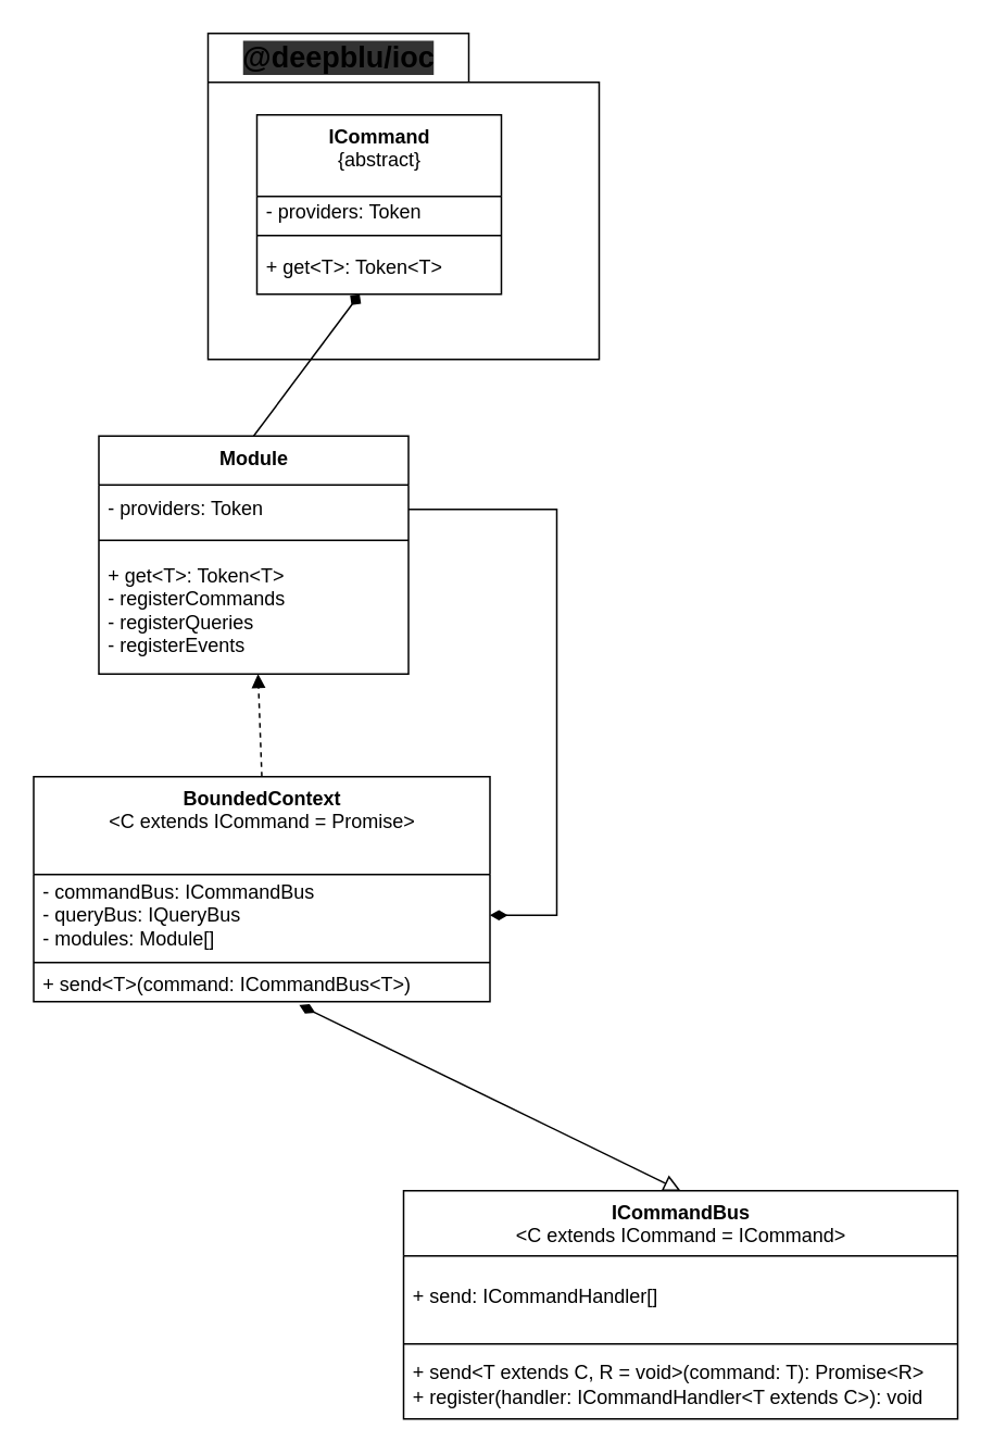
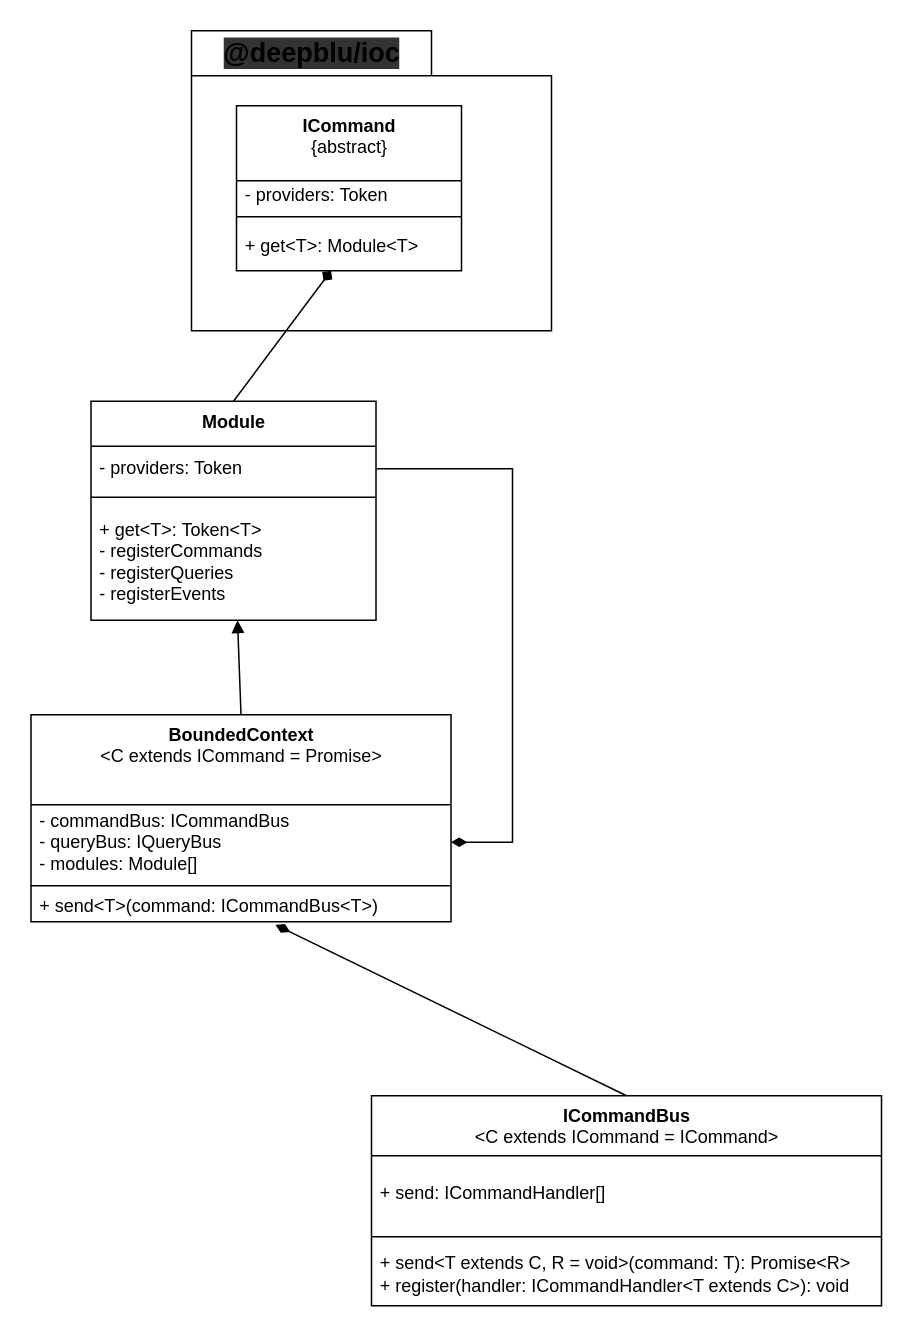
  <mxCell id="0" />
  <mxCell id="1" parent="0" />
  <mxCell id="2" value="Classes" parent="0" />
  <mxCell id="3" value="@deepblu/ioc" style="shape=folder;fontStyle=1;tabWidth=160;tabHeight=30;tabPosition=left;html=1;boundedLbl=1;labelInHeader=1;container=1;collapsible=0;recursiveResize=0;labelBackgroundColor=#333333;fontSize=18;" vertex="1" parent="2"><mxGeometry x="127" y="20" width="240" height="200" as="geometry" /></mxCell>
  <mxCell id="4" value="&lt;b&gt;ICommand&lt;/b&gt;&lt;br&gt;{abstract}" style="swimlane;fontStyle=0;align=center;verticalAlign=top;childLayout=stackLayout;horizontal=1;startSize=50;horizontalStack=0;resizeParent=1;resizeParentMax=0;resizeLast=0;collapsible=0;marginBottom=0;html=1;rounded=0;" vertex="1" parent="3"><mxGeometry x="30" y="50" width="150" height="110" as="geometry" /></mxCell>
  <mxCell id="5" value="- providers: Token" style="text;html=1;strokeColor=none;fillColor=none;align=left;verticalAlign=middle;spacingLeft=4;spacingRight=4;overflow=hidden;rotatable=0;points=[[0,0.5],[1,0.5]];portConstraint=eastwest;rounded=0;" vertex="1" parent="4"><mxGeometry y="50" width="150" height="20" as="geometry" /></mxCell>
  <mxCell id="6" value="" style="line;strokeWidth=1;fillColor=none;align=left;verticalAlign=middle;spacingTop=-1;spacingLeft=3;spacingRight=3;rotatable=0;labelPosition=right;points=[];portConstraint=eastwest;rounded=0;" vertex="1" parent="4"><mxGeometry y="70" width="150" height="8" as="geometry" /></mxCell>
- <mxCell id="7" value="+ get&amp;lt;T&amp;gt;: Token&amp;lt;T&amp;gt;" style="text;html=1;strokeColor=none;fillColor=none;align=left;verticalAlign=middle;spacingLeft=4;spacingRight=4;overflow=hidden;rotatable=0;points=[[0,0.5],[1,0.5]];portConstraint=eastwest;rounded=0;" vertex="1" parent="4"><mxGeometry y="78" width="150" height="32" as="geometry" /></mxCell>
+ <mxCell id="7" value="+ get&amp;lt;T&amp;gt;: Module&amp;lt;T&amp;gt;" style="text;html=1;strokeColor=none;fillColor=none;align=left;verticalAlign=middle;spacingLeft=4;spacingRight=4;overflow=hidden;rotatable=0;points=[[0,0.5],[1,0.5]];portConstraint=eastwest;rounded=0;" vertex="1" parent="4"><mxGeometry y="78" width="150" height="32" as="geometry" /></mxCell>
  <mxCell id="8" value="&lt;b&gt;Module&lt;/b&gt;" style="swimlane;fontStyle=0;align=center;verticalAlign=top;childLayout=stackLayout;horizontal=1;startSize=30;horizontalStack=0;resizeParent=1;resizeParentMax=0;resizeLast=0;collapsible=0;marginBottom=0;html=1;rounded=0;" vertex="1" parent="2"><mxGeometry x="60" y="267" width="190" height="146" as="geometry" /></mxCell>
  <mxCell id="9" value="- providers: Token" style="text;html=1;strokeColor=none;fillColor=none;align=left;verticalAlign=middle;spacingLeft=4;spacingRight=4;overflow=hidden;rotatable=0;points=[[0,0.5],[1,0.5]];portConstraint=eastwest;rounded=0;" vertex="1" parent="8"><mxGeometry y="30" width="190" height="30" as="geometry" /></mxCell>
  <mxCell id="10" value="" style="line;strokeWidth=1;fillColor=none;align=left;verticalAlign=middle;spacingTop=-1;spacingLeft=3;spacingRight=3;rotatable=0;labelPosition=right;points=[];portConstraint=eastwest;rounded=0;" vertex="1" parent="8"><mxGeometry y="60" width="190" height="8" as="geometry" /></mxCell>
  <mxCell id="11" value="+ get&amp;lt;T&amp;gt;: Token&amp;lt;T&amp;gt;&lt;br&gt;- registerCommands&lt;br&gt;- registerQueries&lt;br&gt;- registerEvents" style="text;html=1;strokeColor=none;fillColor=none;align=left;verticalAlign=middle;spacingLeft=4;spacingRight=4;overflow=hidden;rotatable=0;points=[[0,0.5],[1,0.5]];portConstraint=eastwest;rounded=0;" vertex="1" parent="8"><mxGeometry y="68" width="190" height="78" as="geometry" /></mxCell>
  <mxCell id="12" value="" style="html=1;verticalAlign=bottom;labelBackgroundColor=none;endArrow=diamond;endFill=1;exitX=0.5;exitY=0;exitDx=0;exitDy=0;rounded=0;" edge="1" parent="2" source="8" target="7"><mxGeometry width="160" relative="1" as="geometry"><mxPoint x="417" y="620" as="sourcePoint" /><mxPoint x="577" y="620" as="targetPoint" /></mxGeometry></mxCell>
  <mxCell id="13" value="&lt;b&gt;BoundedContext&lt;br&gt;&lt;/b&gt;&amp;lt;C extends ICommand = Promise&amp;gt;&lt;b&gt;&lt;br&gt;&lt;/b&gt;" style="swimlane;fontStyle=0;align=center;verticalAlign=top;childLayout=stackLayout;horizontal=1;startSize=60;horizontalStack=0;resizeParent=1;resizeParentMax=0;resizeLast=0;collapsible=0;marginBottom=0;html=1;rounded=0;" vertex="1" parent="2"><mxGeometry x="20" y="476" width="280" height="138" as="geometry" /></mxCell>
  <mxCell id="14" value="- commandBus: ICommandBus&lt;br&gt;- queryBus: IQueryBus&lt;br&gt;- modules: Module[]" style="text;html=1;strokeColor=none;fillColor=none;align=left;verticalAlign=middle;spacingLeft=4;spacingRight=4;overflow=hidden;rotatable=0;points=[[0,0.5],[1,0.5]];portConstraint=eastwest;rounded=0;" vertex="1" parent="13"><mxGeometry y="60" width="280" height="50" as="geometry" /></mxCell>
  <mxCell id="15" value="" style="line;strokeWidth=1;fillColor=none;align=left;verticalAlign=middle;spacingTop=-1;spacingLeft=3;spacingRight=3;rotatable=0;labelPosition=right;points=[];portConstraint=eastwest;rounded=0;" vertex="1" parent="13"><mxGeometry y="110" width="280" height="8" as="geometry" /></mxCell>
  <mxCell id="16" value="+ send&amp;lt;T&amp;gt;(command: ICommandBus&amp;lt;T&amp;gt;)" style="text;html=1;strokeColor=none;fillColor=none;align=left;verticalAlign=middle;spacingLeft=4;spacingRight=4;overflow=hidden;rotatable=0;points=[[0,0.5],[1,0.5]];portConstraint=eastwest;rounded=0;" vertex="1" parent="13"><mxGeometry y="118" width="280" height="20" as="geometry" /></mxCell>
  <mxCell id="17" value="" style="endArrow=none;startArrow=diamondThin;endFill=0;startFill=1;html=1;verticalAlign=bottom;labelBackgroundColor=none;strokeWidth=1;startSize=8;endSize=8;entryX=1;entryY=0.5;entryDx=0;entryDy=0;rounded=0;exitX=1;exitY=0.5;exitDx=0;exitDy=0;" edge="1" parent="2" source="14" target="9"><mxGeometry width="160" relative="1" as="geometry"><mxPoint x="107" y="440" as="sourcePoint" /><mxPoint x="267" y="440" as="targetPoint" /><Array as="points"><mxPoint x="341" y="561" /><mxPoint x="341" y="312" /></Array></mxGeometry></mxCell>
  <mxCell id="18" value="&lt;b&gt;ICommandBus&lt;br&gt;&lt;/b&gt;&amp;lt;C extends ICommand = ICommand&amp;gt;&lt;b&gt;&lt;br&gt;&lt;/b&gt;" style="swimlane;fontStyle=0;align=center;verticalAlign=top;childLayout=stackLayout;horizontal=1;startSize=40;horizontalStack=0;resizeParent=1;resizeParentMax=0;resizeLast=0;collapsible=0;marginBottom=0;html=1;rounded=0;" vertex="1" parent="2"><mxGeometry x="247" y="730" width="340" height="140" as="geometry" /></mxCell>
  <mxCell id="19" value="+ send: ICommandHandler[]" style="text;html=1;strokeColor=none;fillColor=none;align=left;verticalAlign=middle;spacingLeft=4;spacingRight=4;overflow=hidden;rotatable=0;points=[[0,0.5],[1,0.5]];portConstraint=eastwest;rounded=0;" vertex="1" parent="18"><mxGeometry y="40" width="340" height="50" as="geometry" /></mxCell>
  <mxCell id="20" value="" style="line;strokeWidth=1;fillColor=none;align=left;verticalAlign=middle;spacingTop=-1;spacingLeft=3;spacingRight=3;rotatable=0;labelPosition=right;points=[];portConstraint=eastwest;rounded=0;" vertex="1" parent="18"><mxGeometry y="90" width="340" height="8" as="geometry" /></mxCell>
  <mxCell id="21" value="+ send&amp;lt;T extends C, R = void&amp;gt;(command: T): Promise&amp;lt;R&amp;gt;&lt;br&gt;+ register(handler: ICommandHandler&amp;lt;T extends C&amp;gt;): void" style="text;html=1;strokeColor=none;fillColor=none;align=left;verticalAlign=middle;spacingLeft=4;spacingRight=4;overflow=hidden;rotatable=0;points=[[0,0.5],[1,0.5]];portConstraint=eastwest;rounded=0;" vertex="1" parent="18"><mxGeometry y="98" width="340" height="42" as="geometry" /></mxCell>
- <mxCell id="22" value="" style="html=1;verticalAlign=bottom;labelBackgroundColor=none;endArrow=block;endFill=1;exitX=0.5;exitY=0;exitDx=0;exitDy=0;rounded=0;dashed=1;" edge="1" parent="2" source="13" target="8"><mxGeometry width="160" relative="1" as="geometry"><mxPoint x="482" y="370" as="sourcePoint" /><mxPoint x="358.471" y="250" as="targetPoint" /></mxGeometry></mxCell>
- <mxCell id="23" value="" style="endArrow=block;startArrow=diamondThin;endFill=0;startFill=1;html=1;verticalAlign=bottom;labelBackgroundColor=none;strokeWidth=1;startSize=8;endSize=8;entryX=0.5;entryY=0;entryDx=0;entryDy=0;exitX=0.582;exitY=1.1;exitDx=0;exitDy=0;rounded=0;exitPerimeter=0;" edge="1" parent="2" source="16" target="18"><mxGeometry width="160" relative="1" as="geometry"><mxPoint x="307" y="445" as="sourcePoint" /><mxPoint x="387" y="415" as="targetPoint" /></mxGeometry></mxCell>
+ <mxCell id="22" value="" style="html=1;verticalAlign=bottom;labelBackgroundColor=none;endArrow=block;endFill=1;exitX=0.5;exitY=0;exitDx=0;exitDy=0;rounded=0;" edge="1" parent="2" source="13" target="8"><mxGeometry width="160" relative="1" as="geometry"><mxPoint x="482" y="370" as="sourcePoint" /><mxPoint x="358.471" y="250" as="targetPoint" /></mxGeometry></mxCell>
+ <mxCell id="23" value="" style="endArrow=none;startArrow=diamondThin;endFill=0;startFill=1;html=1;verticalAlign=bottom;labelBackgroundColor=none;strokeWidth=1;startSize=8;endSize=8;entryX=0.5;entryY=0;entryDx=0;entryDy=0;exitX=0.582;exitY=1.1;exitDx=0;exitDy=0;rounded=0;exitPerimeter=0;" edge="1" parent="2" source="16" target="18"><mxGeometry width="160" relative="1" as="geometry"><mxPoint x="307" y="445" as="sourcePoint" /><mxPoint x="387" y="415" as="targetPoint" /></mxGeometry></mxCell>
